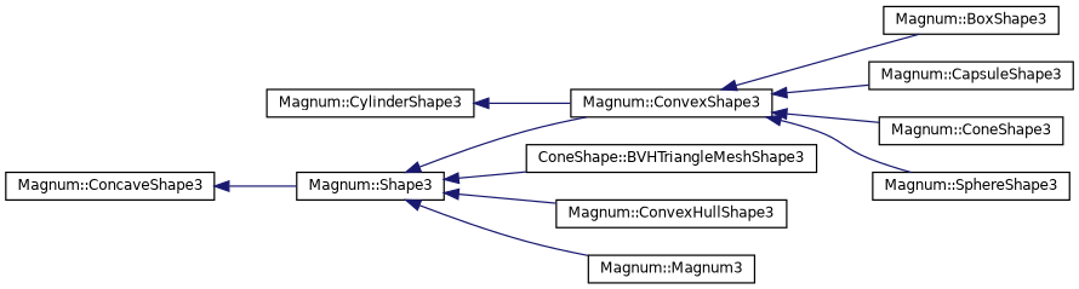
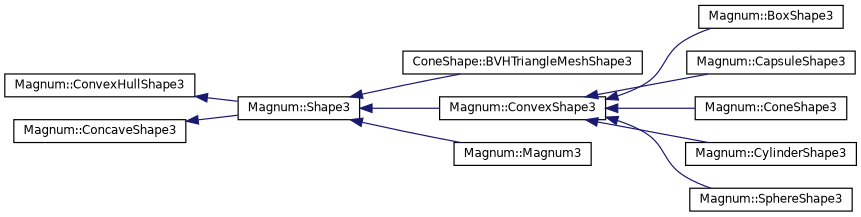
  digraph {
    rankdir=LR
    node [color=black fillcolor=white fontname=Helvetica fontsize=10 shape=record style=filled]
    edge [color=midnightblue dir=back fontname=Helvetica fontsize=10 labelfontname=Helvetica labelfontsize=10 style=solid]
    n1 [height=0.2 label="Magnum::Shape3" width=0.4]
    n2 [height=0.2 label="ConeShape::BVHTriangleMeshShape3" width=0.4]
    n3 [height=0.2 label="Magnum::ConvexHullShape3" width=0.4]
    n4 [height=0.2 label="Magnum::ConvexShape3" width=0.4]
    n5 [height=0.2 label="Magnum::Magnum3" width=0.4]
    n6 [height=0.2 label="Magnum::ConcaveShape3" width=0.4]
    n7 [height=0.2 label="Magnum::BoxShape3" width=0.4]
    n8 [height=0.2 label="Magnum::CapsuleShape3" width=0.4]
    n9 [height=0.2 label="Magnum::ConeShape3" width=0.4]
    n10 [height=0.2 label="Magnum::CylinderShape3" width=0.4]
    n11 [height=0.2 label="Magnum::SphereShape3" width=0.4]
    n1 -> n2
-   n1 -> n3
+   n3 -> n1
    n1 -> n4
    n1 -> n5
    n4 -> n7
    n4 -> n8
    n4 -> n9
-   n10 -> n4
+   n4 -> n10
    n4 -> n11
    n6 -> n1
  }
